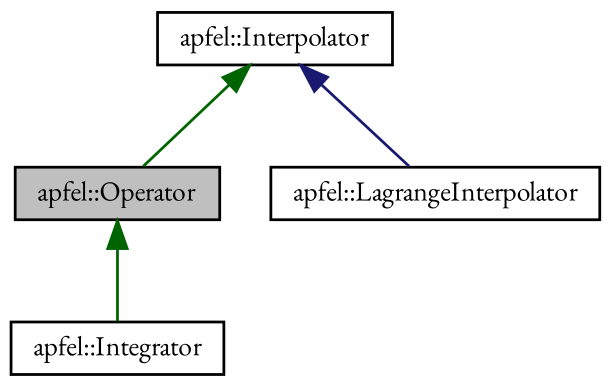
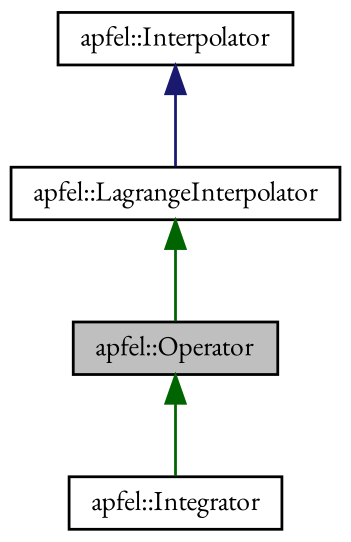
  digraph {
    fontname="EB Garamond"
    node [color=black fillcolor=white fontname="EB Garamond" fontsize=10 shape=record style=filled]
    edge [color=darkgreen dir=back fontname="EB Garamond" fontsize=10 labelfontname=Helvetica labelfontsize=10 style=solid]
    n1 [fillcolor=grey75 fontcolor=black height=0.2 label="apfel::Operator" width=0.4]
    n2 [height=0.2 label="apfel::Integrator" width=0.4]
    n3 [height=0.2 label="apfel::LagrangeInterpolator" width=0.4]
    n4 [height=0.2 label="apfel::Interpolator" width=0.4]
    n1 -> n2
-   n4 -> n1
+   n3 -> n1
    n4 -> n3 [color=midnightblue]
  }
